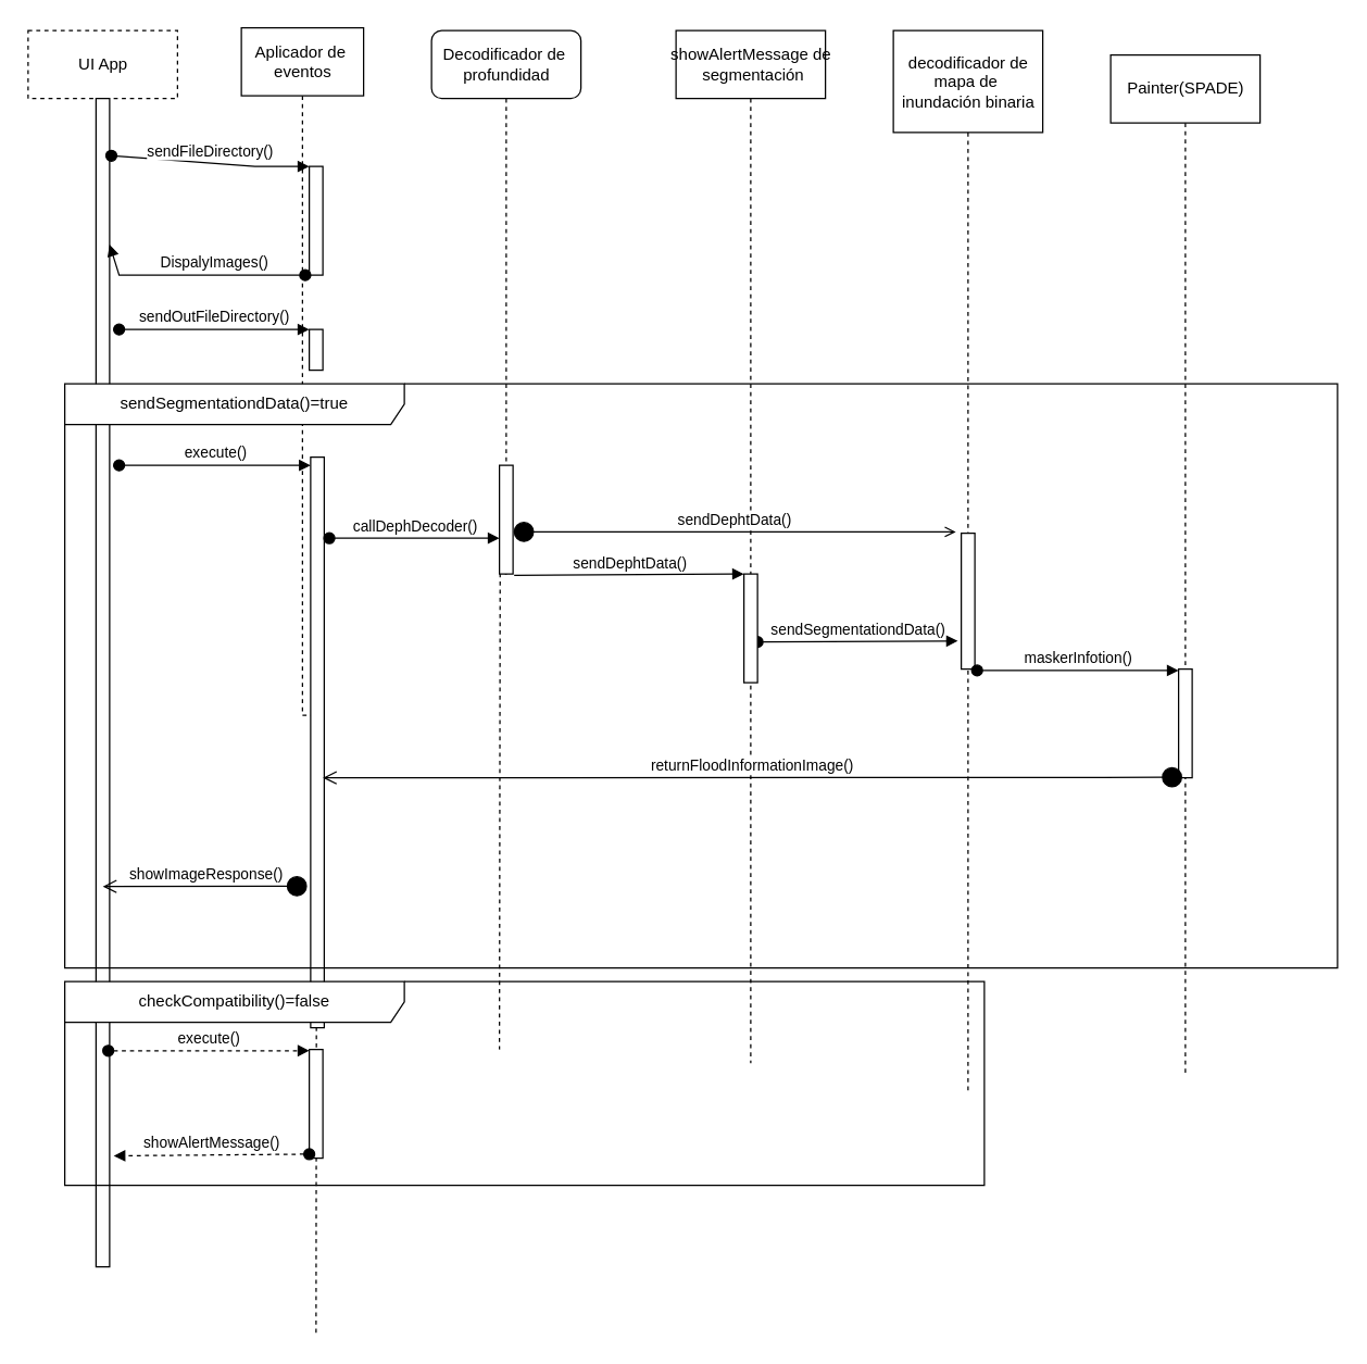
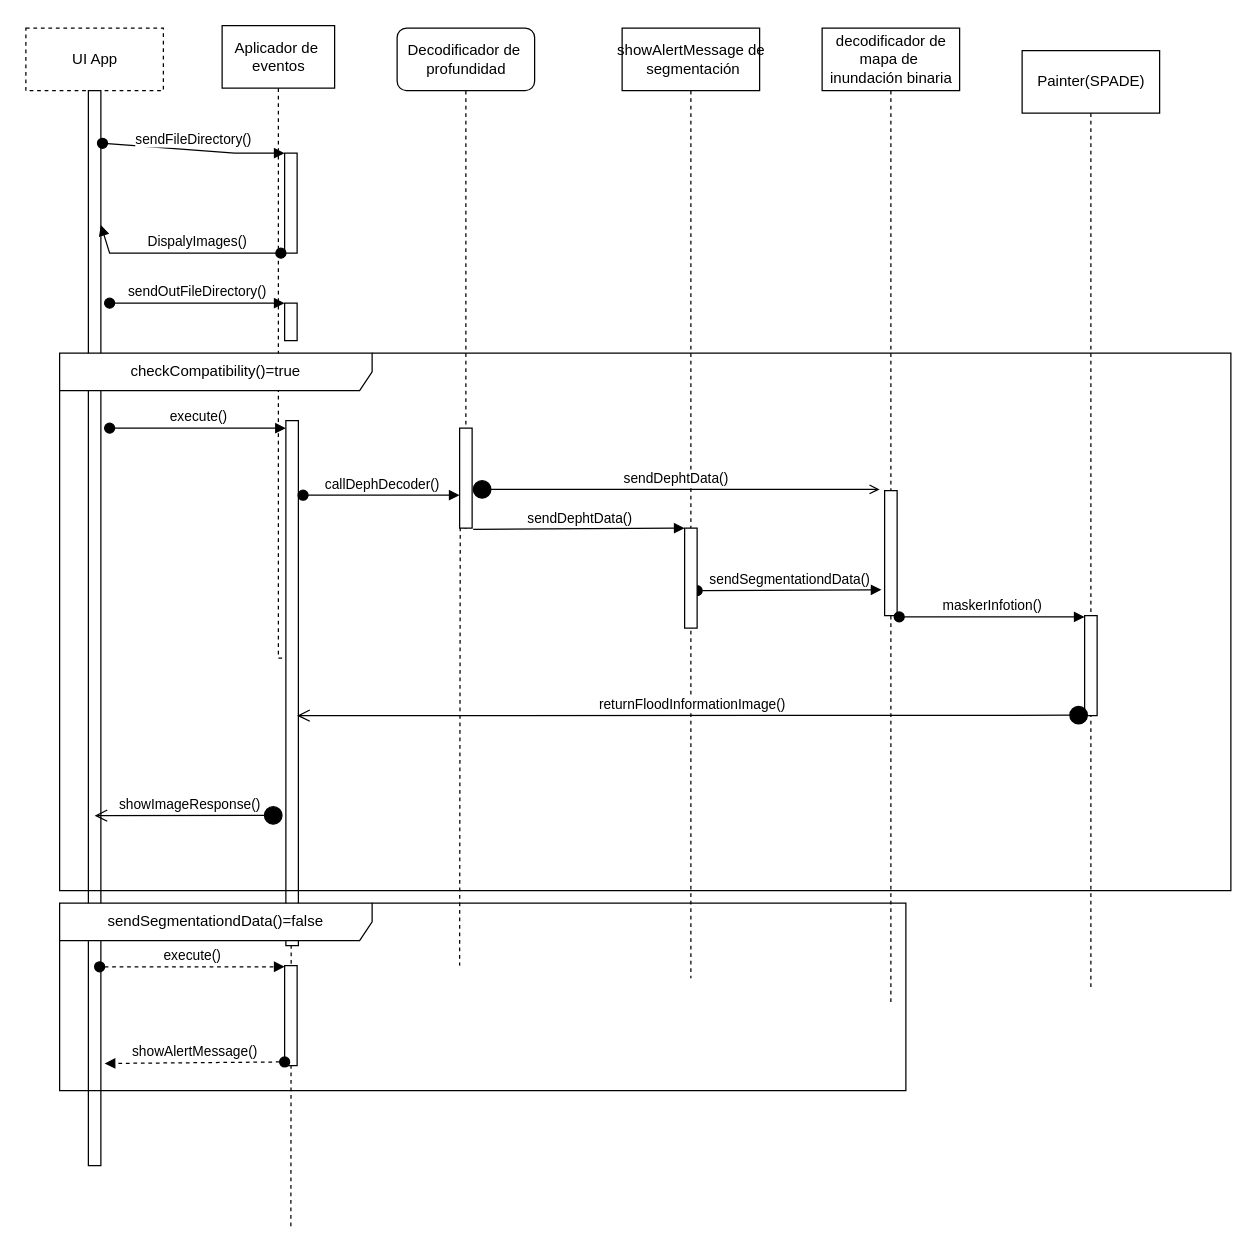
  <mxCell id="0" />
  <mxCell id="1" parent="0" />
  <mxCell id="2" value="UI App" style="html=1;dashed=1;" vertex="1" parent="1"><mxGeometry x="20" y="22" width="110" height="50" as="geometry" /></mxCell>
  <mxCell id="3" value="" style="html=1;points=[];perimeter=orthogonalPerimeter;" vertex="1" parent="1"><mxGeometry x="70" y="72" width="10" height="860" as="geometry" /></mxCell>
  <mxCell id="4" style="edgeStyle=orthogonalEdgeStyle;rounded=0;orthogonalLoop=1;jettySize=auto;html=1;dashed=1;endArrow=none;endFill=0;" edge="1" parent="1" source="5"><mxGeometry relative="1" as="geometry"><mxPoint x="367" y="772" as="targetPoint" /></mxGeometry></mxCell>
  <mxCell id="5" value="Decodificador de&amp;nbsp;&lt;br&gt;profundidad" style="html=1;rounded=1;" vertex="1" parent="1"><mxGeometry x="317" y="22" width="110" height="50" as="geometry" /></mxCell>
  <mxCell id="6" style="edgeStyle=orthogonalEdgeStyle;rounded=0;orthogonalLoop=1;jettySize=auto;html=1;dashed=1;endArrow=none;endFill=0;" edge="1" parent="1" source="7"><mxGeometry relative="1" as="geometry"><mxPoint x="552" y="782" as="targetPoint" /></mxGeometry></mxCell>
  <mxCell id="7" value="showAlertMessage de&lt;br&gt;&amp;nbsp;segmentación" style="html=1;" vertex="1" parent="1"><mxGeometry x="497" y="22" width="110" height="50" as="geometry" /></mxCell>
  <mxCell id="8" style="edgeStyle=orthogonalEdgeStyle;rounded=0;orthogonalLoop=1;jettySize=auto;html=1;dashed=1;endArrow=none;endFill=0;" edge="1" parent="1" source="9"><mxGeometry relative="1" as="geometry"><mxPoint x="712" y="802" as="targetPoint" /></mxGeometry></mxCell>
- <mxCell id="9" value="decodificador de&lt;br&gt;mapa de&amp;nbsp;&lt;br&gt;inundación binaria" style="html=1;" vertex="1" parent="1"><mxGeometry x="657" y="22" width="110" height="75" as="geometry" /></mxCell>
+ <mxCell id="9" value="decodificador de&lt;br&gt;mapa de&amp;nbsp;&lt;br&gt;inundación binaria" style="html=1;" vertex="1" parent="1"><mxGeometry x="657" y="22" width="110" height="50" as="geometry" /></mxCell>
  <mxCell id="10" style="edgeStyle=orthogonalEdgeStyle;rounded=0;orthogonalLoop=1;jettySize=auto;html=1;endArrow=none;endFill=0;dashed=1;" edge="1" parent="1" source="11"><mxGeometry relative="1" as="geometry"><mxPoint x="232" y="982" as="targetPoint" /></mxGeometry></mxCell>
  <mxCell id="11" value="Aplicador de&amp;nbsp;&lt;br&gt;eventos" style="html=1;" vertex="1" parent="1"><mxGeometry x="177" y="20" width="90" height="50" as="geometry" /></mxCell>
  <mxCell id="12" value="" style="html=1;points=[];perimeter=orthogonalPerimeter;" vertex="1" parent="1"><mxGeometry x="227" y="122" width="10" height="80" as="geometry" /></mxCell>
  <mxCell id="13" value="sendFileDirectory()" style="html=1;verticalAlign=bottom;startArrow=oval;endArrow=block;startSize=8;rounded=0;exitX=1.129;exitY=0.049;exitDx=0;exitDy=0;exitPerimeter=0;" edge="1" target="12" parent="1" source="3"><mxGeometry relative="1" as="geometry"><mxPoint x="137" y="172" as="sourcePoint" /><Array as="points"><mxPoint x="187" y="122" /></Array></mxGeometry></mxCell>
  <mxCell id="14" value="DispalyImages()" style="html=1;verticalAlign=bottom;startArrow=oval;startFill=1;endArrow=block;startSize=8;rounded=0;exitX=-0.3;exitY=1;exitDx=0;exitDy=0;exitPerimeter=0;entryX=1;entryY=0.125;entryDx=0;entryDy=0;entryPerimeter=0;" edge="1" parent="1" source="12" target="3"><mxGeometry x="-0.168" width="60" relative="1" as="geometry"><mxPoint x="147" y="222" as="sourcePoint" /><mxPoint x="87" y="202" as="targetPoint" /><Array as="points"><mxPoint x="87" y="202" /></Array><mxPoint as="offset" /></mxGeometry></mxCell>
  <mxCell id="15" value="" style="html=1;points=[];perimeter=orthogonalPerimeter;" vertex="1" parent="1"><mxGeometry x="227" y="242" width="10" height="30" as="geometry" /></mxCell>
  <mxCell id="16" value="sendOutFileDirectory()" style="html=1;verticalAlign=bottom;startArrow=oval;endArrow=block;startSize=8;rounded=0;" edge="1" target="15" parent="1"><mxGeometry relative="1" as="geometry"><mxPoint x="87" y="242" as="sourcePoint" /></mxGeometry></mxCell>
  <mxCell id="17" value="" style="html=1;points=[];perimeter=orthogonalPerimeter;" vertex="1" parent="1"><mxGeometry x="228" y="336" width="10" height="420" as="geometry" /></mxCell>
  <mxCell id="18" value="execute()" style="html=1;verticalAlign=bottom;startArrow=oval;endArrow=block;startSize=8;rounded=0;" edge="1" target="17" parent="1"><mxGeometry relative="1" as="geometry"><mxPoint x="87" y="342" as="sourcePoint" /></mxGeometry></mxCell>
  <mxCell id="19" value="" style="html=1;points=[];perimeter=orthogonalPerimeter;" vertex="1" parent="1"><mxGeometry x="367" y="342" width="10" height="80" as="geometry" /></mxCell>
  <mxCell id="20" value="callDephDecoder()" style="html=1;verticalAlign=bottom;startArrow=oval;endArrow=block;startSize=8;rounded=0;exitX=1.376;exitY=0.142;exitDx=0;exitDy=0;exitPerimeter=0;" edge="1" target="19" parent="1" source="17"><mxGeometry relative="1" as="geometry"><mxPoint x="307" y="342" as="sourcePoint" /></mxGeometry></mxCell>
  <mxCell id="21" value="sendDephtData()" style="html=1;verticalAlign=bottom;endArrow=block;entryX=0;entryY=0;rounded=0;exitX=1.083;exitY=1.013;exitDx=0;exitDy=0;exitPerimeter=0;" edge="1" target="23" parent="1" source="19"><mxGeometry relative="1" as="geometry"><mxPoint x="477" y="382" as="sourcePoint" /></mxGeometry></mxCell>
  <mxCell id="22" value="sendSegmentationdData()" style="html=1;verticalAlign=bottom;startArrow=oval;startFill=1;endArrow=block;startSize=8;rounded=0;entryX=-0.25;entryY=0.793;entryDx=0;entryDy=0;entryPerimeter=0;" edge="1" parent="1" target="24"><mxGeometry width="60" relative="1" as="geometry"><mxPoint x="557" y="472" as="sourcePoint" /><mxPoint x="617" y="472" as="targetPoint" /></mxGeometry></mxCell>
  <mxCell id="23" value="" style="html=1;points=[];perimeter=orthogonalPerimeter;" vertex="1" parent="1"><mxGeometry x="547" y="422" width="10" height="80" as="geometry" /></mxCell>
  <mxCell id="24" value="" style="html=1;points=[];perimeter=orthogonalPerimeter;" vertex="1" parent="1"><mxGeometry x="707" y="392" width="10" height="100" as="geometry" /></mxCell>
  <mxCell id="25" value="sendDephtData()" style="html=1;verticalAlign=bottom;startArrow=circle;startFill=1;endArrow=open;rounded=0;" edge="1" parent="1"><mxGeometry width="80" relative="1" as="geometry"><mxPoint x="377" y="391" as="sourcePoint" /><mxPoint x="703" y="391" as="targetPoint" /></mxGeometry></mxCell>
  <mxCell id="26" style="edgeStyle=orthogonalEdgeStyle;rounded=0;orthogonalLoop=1;jettySize=auto;html=1;dashed=1;endArrow=none;endFill=0;" edge="1" parent="1" source="27"><mxGeometry relative="1" as="geometry"><mxPoint x="872" y="792" as="targetPoint" /></mxGeometry></mxCell>
  <mxCell id="27" value="Painter(SPADE)" style="html=1;" vertex="1" parent="1"><mxGeometry x="817" y="40" width="110" height="50" as="geometry" /></mxCell>
  <mxCell id="28" value="" style="html=1;points=[];perimeter=orthogonalPerimeter;" vertex="1" parent="1"><mxGeometry x="867" y="492" width="10" height="80" as="geometry" /></mxCell>
  <mxCell id="29" value="maskerInfotion()" style="html=1;verticalAlign=bottom;startArrow=oval;endArrow=block;startSize=8;rounded=0;exitX=1.167;exitY=1.01;exitDx=0;exitDy=0;exitPerimeter=0;" edge="1" target="28" parent="1" source="24"><mxGeometry relative="1" as="geometry"><mxPoint x="814" y="492" as="sourcePoint" /></mxGeometry></mxCell>
  <mxCell id="30" value="returnFloodInformationImage()" style="html=1;verticalAlign=bottom;startArrow=circle;startFill=1;endArrow=open;startSize=6;endSize=8;rounded=0;exitX=0.318;exitY=0.996;exitDx=0;exitDy=0;exitPerimeter=0;" edge="1" parent="1" source="28"><mxGeometry width="80" relative="1" as="geometry"><mxPoint x="767" y="572" as="sourcePoint" /><mxPoint x="237" y="572" as="targetPoint" /></mxGeometry></mxCell>
  <mxCell id="31" value="showImageResponse()" style="html=1;verticalAlign=bottom;startArrow=circle;startFill=1;endArrow=open;startSize=6;endSize=8;rounded=0;exitX=-0.212;exitY=0.752;exitDx=0;exitDy=0;exitPerimeter=0;" edge="1" parent="1" source="17"><mxGeometry width="80" relative="1" as="geometry"><mxPoint x="117" y="652" as="sourcePoint" /><mxPoint x="75" y="652" as="targetPoint" /></mxGeometry></mxCell>
- <mxCell id="32" value="sendSegmentationdData()=true" style="shape=umlFrame;whiteSpace=wrap;html=1;width=250;height=30;" vertex="1" parent="1"><mxGeometry x="47" y="282" width="937" height="430" as="geometry" /></mxCell>
+ <mxCell id="32" value="checkCompatibility()=true" style="shape=umlFrame;whiteSpace=wrap;html=1;width=250;height=30;" vertex="1" parent="1"><mxGeometry x="47" y="282" width="937" height="430" as="geometry" /></mxCell>
  <mxCell id="33" value="" style="html=1;points=[];perimeter=orthogonalPerimeter;" vertex="1" parent="1"><mxGeometry x="227" y="772" width="10" height="80" as="geometry" /></mxCell>
  <mxCell id="34" value="execute()" style="html=1;verticalAlign=bottom;startArrow=oval;endArrow=block;startSize=8;rounded=0;dashed=1;exitX=0.9;exitY=0.815;exitDx=0;exitDy=0;exitPerimeter=0;" edge="1" target="33" parent="1" source="3"><mxGeometry relative="1" as="geometry"><mxPoint x="167" y="772" as="sourcePoint" /></mxGeometry></mxCell>
  <mxCell id="35" value="showAlertMessage()" style="html=1;verticalAlign=bottom;startArrow=oval;startFill=1;endArrow=block;startSize=8;rounded=0;dashed=1;exitX=0;exitY=0.963;exitDx=0;exitDy=0;exitPerimeter=0;entryX=1.3;entryY=0.905;entryDx=0;entryDy=0;entryPerimeter=0;" edge="1" parent="1" source="33" target="3"><mxGeometry width="60" relative="1" as="geometry"><mxPoint x="167" y="822" as="sourcePoint" /><mxPoint x="227" y="822" as="targetPoint" /></mxGeometry></mxCell>
- <mxCell id="36" value="checkCompatibility()=false" style="shape=umlFrame;whiteSpace=wrap;html=1;width=250;height=30;" vertex="1" parent="1"><mxGeometry x="47" y="722" width="677" height="150" as="geometry" /></mxCell>
+ <mxCell id="36" value="sendSegmentationdData()=false" style="shape=umlFrame;whiteSpace=wrap;html=1;width=250;height=30;" vertex="1" parent="1"><mxGeometry x="47" y="722" width="677" height="150" as="geometry" /></mxCell>
